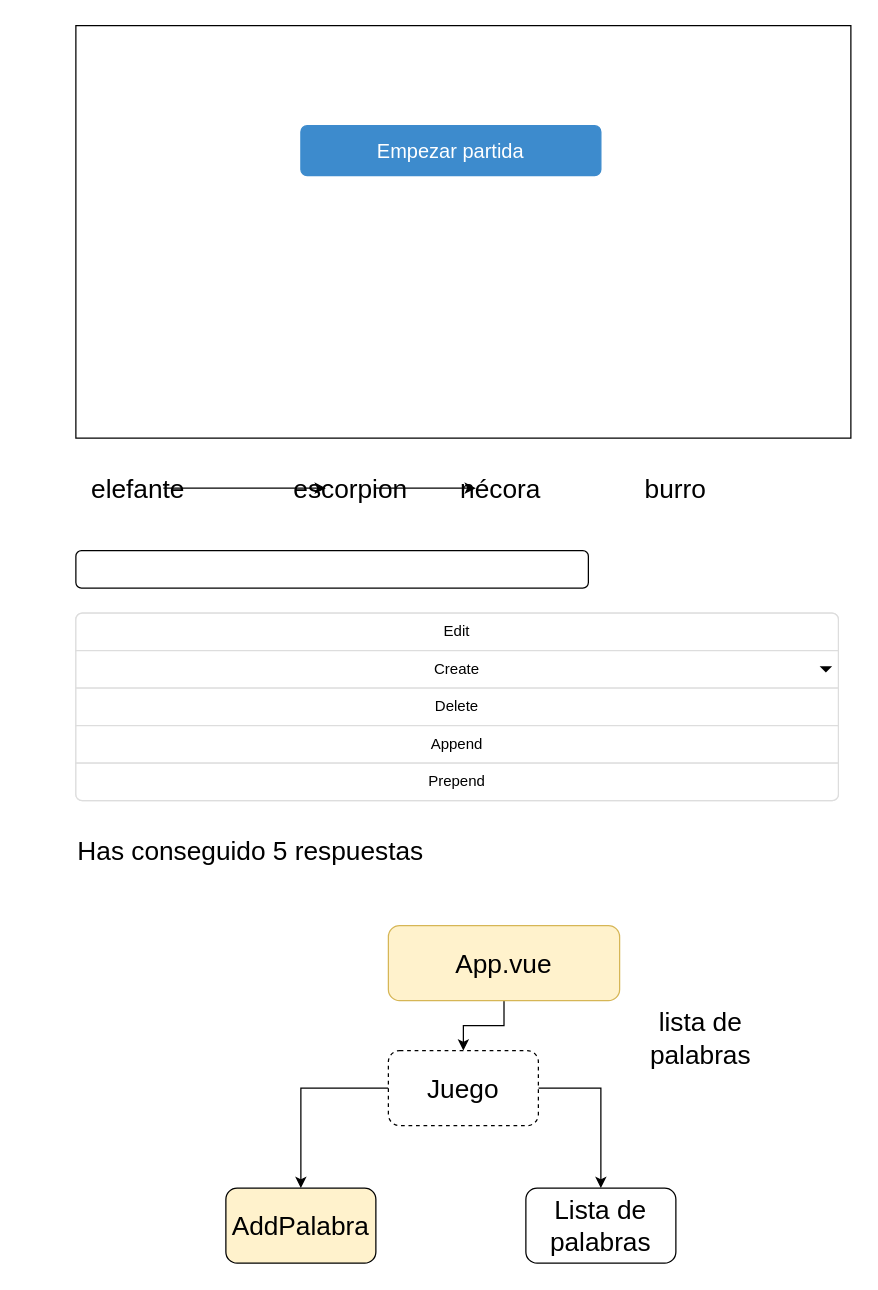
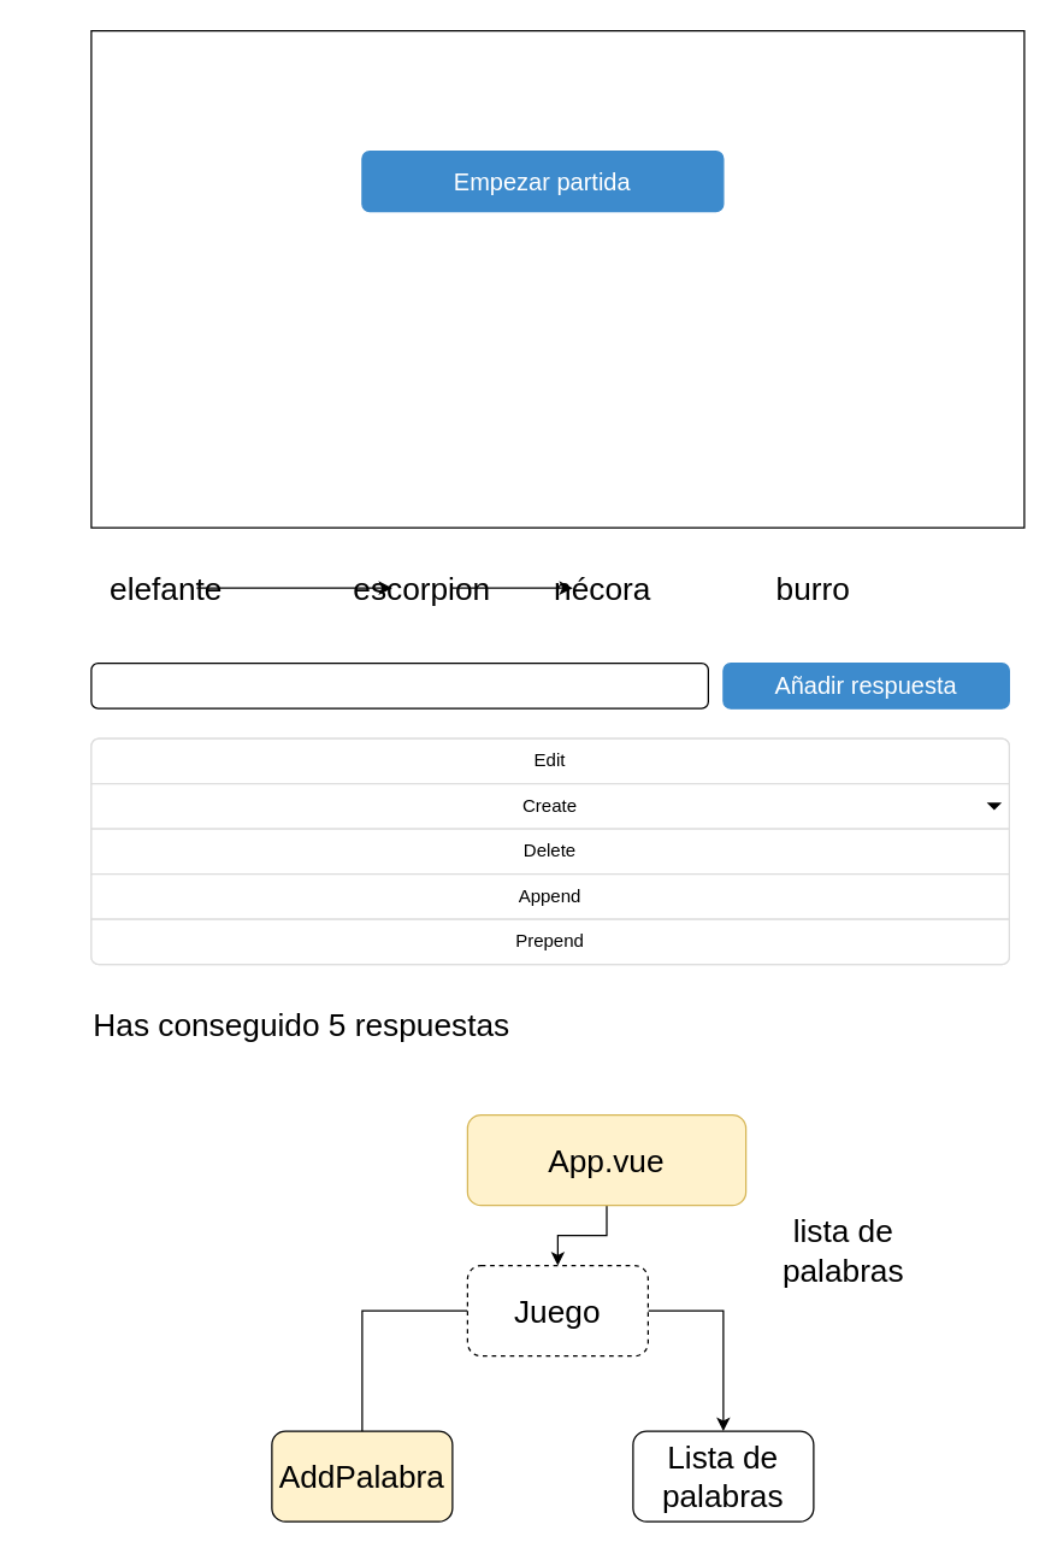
  <mxCell id="0" />
  <mxCell id="1" parent="0" />
  <mxCell id="2" value="" style="rounded=0;whiteSpace=wrap;html=1;" vertex="1" parent="1"><mxGeometry x="60" y="20" width="620" height="330" as="geometry" /></mxCell>
  <mxCell id="3" value="" style="rounded=1;whiteSpace=wrap;html=1;" vertex="1" parent="1"><mxGeometry x="60" y="440" width="410" height="30" as="geometry" /></mxCell>
  <mxCell id="4" value="Empezar partida" style="html=1;shadow=0;dashed=0;shape=mxgraph.bootstrap.rrect;rSize=5;fillColor=#3D8BCD;align=center;strokeColor=#3D8BCD;fontColor=#ffffff;fontSize=16;whiteSpace=wrap;" vertex="1" parent="1"><mxGeometry x="240" y="100" width="240" height="40" as="geometry" /></mxCell>
+ <mxCell id="5" value="Añadir respuesta" style="html=1;shadow=0;dashed=0;shape=mxgraph.bootstrap.rrect;rSize=5;fillColor=#3D8BCD;align=center;strokeColor=#3D8BCD;fontColor=#ffffff;fontSize=16;whiteSpace=wrap;" vertex="1" parent="1"><mxGeometry x="480" y="440" width="190" height="30" as="geometry" /></mxCell>
  <mxCell id="6" style="edgeStyle=orthogonalEdgeStyle;rounded=0;orthogonalLoop=1;jettySize=auto;html=1;fontSize=21;" edge="1" parent="1" source="7" target="9"><mxGeometry relative="1" as="geometry" /></mxCell>
  <mxCell id="7" value="elefante" style="text;html=1;strokeColor=none;fillColor=none;align=center;verticalAlign=middle;whiteSpace=wrap;rounded=0;fontSize=21;" vertex="1" parent="1"><mxGeometry x="90" y="380" width="40" height="20" as="geometry" /></mxCell>
  <mxCell id="8" style="edgeStyle=orthogonalEdgeStyle;rounded=0;orthogonalLoop=1;jettySize=auto;html=1;entryX=0;entryY=0.5;entryDx=0;entryDy=0;fontSize=21;" edge="1" parent="1" source="9" target="10"><mxGeometry relative="1" as="geometry" /></mxCell>
  <mxCell id="9" value="escorpion" style="text;html=1;strokeColor=none;fillColor=none;align=center;verticalAlign=middle;whiteSpace=wrap;rounded=0;fontSize=21;" vertex="1" parent="1"><mxGeometry x="260" y="380" width="40" height="20" as="geometry" /></mxCell>
  <mxCell id="10" value="nécora" style="text;html=1;strokeColor=none;fillColor=none;align=center;verticalAlign=middle;whiteSpace=wrap;rounded=0;fontSize=21;" vertex="1" parent="1"><mxGeometry x="380" y="380" width="40" height="20" as="geometry" /></mxCell>
  <mxCell id="11" value="burro" style="text;html=1;strokeColor=none;fillColor=none;align=center;verticalAlign=middle;whiteSpace=wrap;rounded=0;fontSize=21;" vertex="1" parent="1"><mxGeometry x="520" y="380" width="40" height="20" as="geometry" /></mxCell>
  <mxCell id="12" value="" style="html=1;shadow=0;dashed=0;shape=mxgraph.bootstrap.rrect;rSize=5;strokeColor=#dddddd;html=1;whiteSpace=wrap;fillColor=#ffffff;fontSize=21;" vertex="1" parent="1"><mxGeometry x="60" y="490" width="610" height="150" as="geometry" /></mxCell>
  <mxCell id="13" value="Edit" style="strokeColor=inherit;fillColor=inherit;gradientColor=inherit;html=1;shadow=0;dashed=0;shape=mxgraph.bootstrap.topButton;rSize=5;perimeter=none;whiteSpace=wrap;resizeWidth=1;" vertex="1" parent="12"><mxGeometry width="610" height="30" relative="1" as="geometry" /></mxCell>
  <mxCell id="14" value="Create" style="strokeColor=inherit;fillColor=inherit;gradientColor=inherit;html=1;shadow=0;dashed=0;shape=mxgraph.bootstrap.rect;perimeter=none;whiteSpace=wrap;resizeWidth=1;" vertex="1" parent="12"><mxGeometry width="610" height="30" relative="1" as="geometry"><mxPoint y="30" as="offset" /></mxGeometry></mxCell>
  <mxCell id="15" value="" style="shape=triangle;direction=south;fillColor=#000000;strokeColor=none;perimeter=none;" vertex="1" parent="14"><mxGeometry x="1" y="0.5" width="10" height="5" relative="1" as="geometry"><mxPoint x="-15" y="-2.5" as="offset" /></mxGeometry></mxCell>
  <mxCell id="16" value="Delete" style="strokeColor=inherit;fillColor=inherit;gradientColor=inherit;html=1;shadow=0;dashed=0;shape=mxgraph.bootstrap.rect;perimeter=none;whiteSpace=wrap;resizeWidth=1;" vertex="1" parent="12"><mxGeometry width="610" height="30" relative="1" as="geometry"><mxPoint y="60" as="offset" /></mxGeometry></mxCell>
  <mxCell id="17" value="Append" style="strokeColor=inherit;fillColor=inherit;gradientColor=inherit;html=1;shadow=0;dashed=0;shape=mxgraph.bootstrap.rect;perimeter=none;whiteSpace=wrap;resizeWidth=1;" vertex="1" parent="12"><mxGeometry width="610" height="30" relative="1" as="geometry"><mxPoint y="90" as="offset" /></mxGeometry></mxCell>
  <mxCell id="18" value="Prepend" style="strokeColor=inherit;fillColor=inherit;gradientColor=inherit;html=1;shadow=0;dashed=0;shape=mxgraph.bootstrap.bottomButton;rSize=5;perimeter=none;whiteSpace=wrap;resizeWidth=1;" vertex="1" parent="12"><mxGeometry y="1" width="610" height="30" relative="1" as="geometry"><mxPoint y="-30" as="offset" /></mxGeometry></mxCell>
  <mxCell id="19" value="Has conseguido 5 respuestas" style="text;html=1;strokeColor=none;fillColor=none;align=center;verticalAlign=middle;whiteSpace=wrap;rounded=0;fontSize=21;" vertex="1" parent="1"><mxGeometry x="20" y="670" width="360" height="20" as="geometry" /></mxCell>
  <mxCell id="20" style="edgeStyle=orthogonalEdgeStyle;rounded=0;orthogonalLoop=1;jettySize=auto;html=1;entryX=0.5;entryY=0;entryDx=0;entryDy=0;fontSize=21;" edge="1" parent="1" source="21" target="24"><mxGeometry relative="1" as="geometry" /></mxCell>
  <mxCell id="21" value="App.vue" style="rounded=1;whiteSpace=wrap;html=1;fontSize=21;fillColor=#fff2cc;strokeColor=#d6b656;" vertex="1" parent="1"><mxGeometry x="310" y="740" width="185" height="60" as="geometry" /></mxCell>
- <mxCell id="22" style="edgeStyle=orthogonalEdgeStyle;rounded=0;orthogonalLoop=1;jettySize=auto;html=1;entryX=0.5;entryY=0;entryDx=0;entryDy=0;fontSize=21;" edge="1" parent="1" source="24" target="25"><mxGeometry relative="1" as="geometry" /></mxCell>
+ <mxCell id="22" style="edgeStyle=orthogonalEdgeStyle;rounded=0;orthogonalLoop=1;jettySize=auto;html=1;entryX=0.5;entryY=0;entryDx=0;entryDy=0;fontSize=21;endArrow=none;" edge="1" parent="1" source="24" target="25"><mxGeometry relative="1" as="geometry" /></mxCell>
  <mxCell id="23" style="edgeStyle=orthogonalEdgeStyle;rounded=0;orthogonalLoop=1;jettySize=auto;html=1;entryX=0.5;entryY=0;entryDx=0;entryDy=0;fontSize=21;exitX=1;exitY=0.5;exitDx=0;exitDy=0;" edge="1" parent="1" source="24" target="26"><mxGeometry relative="1" as="geometry" /></mxCell>
  <mxCell id="24" value="Juego" style="rounded=1;whiteSpace=wrap;html=1;fontSize=21;dashed=1;" vertex="1" parent="1"><mxGeometry x="310" y="840" width="120" height="60" as="geometry" /></mxCell>
  <mxCell id="25" value="AddPalabra" style="rounded=1;whiteSpace=wrap;html=1;fontSize=21;fillColor=#fff2cc;" vertex="1" parent="1"><mxGeometry x="180" y="950" width="120" height="60" as="geometry" /></mxCell>
  <mxCell id="26" value="Lista de palabras" style="rounded=1;whiteSpace=wrap;html=1;fontSize=21;" vertex="1" parent="1"><mxGeometry x="420" y="950" width="120" height="60" as="geometry" /></mxCell>
  <mxCell id="27" value="lista de palabras" style="text;html=1;strokeColor=none;fillColor=none;align=center;verticalAlign=middle;whiteSpace=wrap;rounded=0;fontSize=21;" vertex="1" parent="1"><mxGeometry x="540" y="820" width="40" height="20" as="geometry" /></mxCell>
